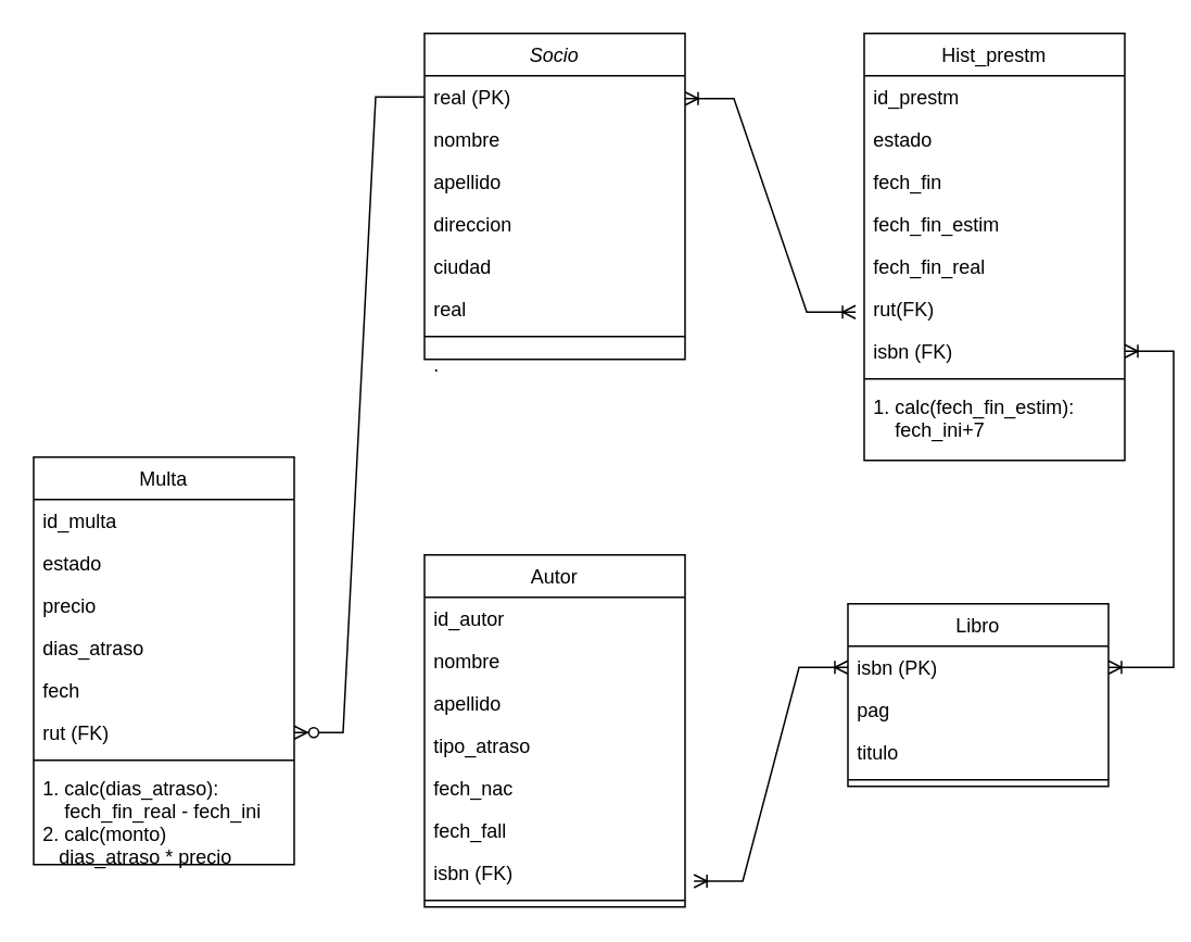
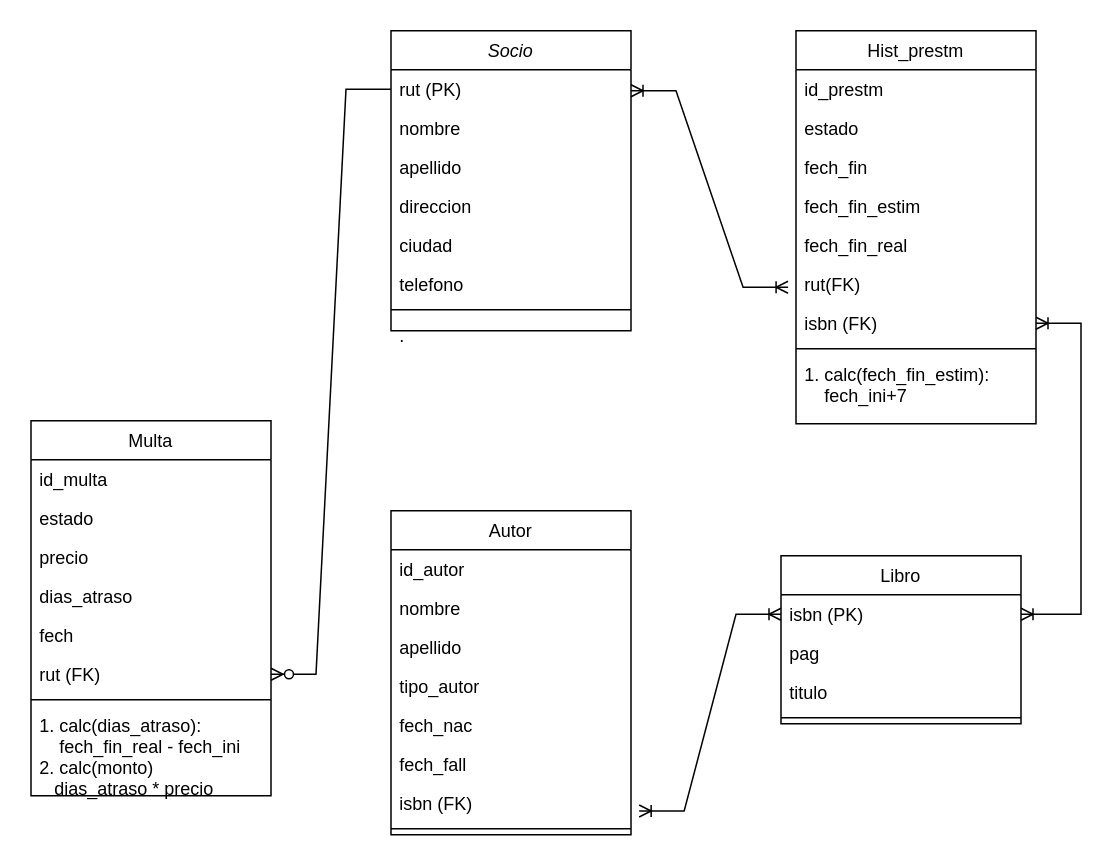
  <mxCell id="0" />
  <mxCell id="1" parent="0" />
  <mxCell id="2" value="Socio" style="swimlane;fontStyle=2;align=center;verticalAlign=top;childLayout=stackLayout;horizontal=1;startSize=26;horizontalStack=0;resizeParent=1;resizeLast=0;collapsible=1;marginBottom=0;rounded=0;shadow=0;strokeWidth=1;" parent="1" vertex="1"><mxGeometry x="260" y="20" width="160" height="200" as="geometry"><mxRectangle x="230" y="140" width="160" height="26" as="alternateBounds" /></mxGeometry></mxCell>
- <mxCell id="3" value="real (PK)" style="text;align=left;verticalAlign=top;spacingLeft=4;spacingRight=4;overflow=hidden;rotatable=0;points=[[0,0.5],[1,0.5]];portConstraint=eastwest;rounded=0;shadow=0;html=0;" parent="2" vertex="1"><mxGeometry y="26" width="160" height="26" as="geometry" /></mxCell>
+ <mxCell id="3" value="rut (PK)" style="text;align=left;verticalAlign=top;spacingLeft=4;spacingRight=4;overflow=hidden;rotatable=0;points=[[0,0.5],[1,0.5]];portConstraint=eastwest;rounded=0;shadow=0;html=0;" parent="2" vertex="1"><mxGeometry y="26" width="160" height="26" as="geometry" /></mxCell>
  <mxCell id="4" value="nombre" style="text;align=left;verticalAlign=top;spacingLeft=4;spacingRight=4;overflow=hidden;rotatable=0;points=[[0,0.5],[1,0.5]];portConstraint=eastwest;" parent="2" vertex="1"><mxGeometry y="52" width="160" height="26" as="geometry" /></mxCell>
  <mxCell id="5" value="apellido" style="text;align=left;verticalAlign=top;spacingLeft=4;spacingRight=4;overflow=hidden;rotatable=0;points=[[0,0.5],[1,0.5]];portConstraint=eastwest;rounded=0;shadow=0;html=0;" parent="2" vertex="1"><mxGeometry y="78" width="160" height="26" as="geometry" /></mxCell>
  <mxCell id="6" value="direccion" style="text;align=left;verticalAlign=top;spacingLeft=4;spacingRight=4;overflow=hidden;rotatable=0;points=[[0,0.5],[1,0.5]];portConstraint=eastwest;rounded=0;shadow=0;html=0;" parent="2" vertex="1"><mxGeometry y="104" width="160" height="26" as="geometry" /></mxCell>
  <mxCell id="7" value="ciudad" style="text;align=left;verticalAlign=top;spacingLeft=4;spacingRight=4;overflow=hidden;rotatable=0;points=[[0,0.5],[1,0.5]];portConstraint=eastwest;rounded=0;shadow=0;html=0;" vertex="1" parent="2"><mxGeometry y="130" width="160" height="26" as="geometry" /></mxCell>
- <mxCell id="8" value="real" style="text;align=left;verticalAlign=top;spacingLeft=4;spacingRight=4;overflow=hidden;rotatable=0;points=[[0,0.5],[1,0.5]];portConstraint=eastwest;rounded=0;shadow=0;html=0;" vertex="1" parent="2"><mxGeometry y="156" width="160" height="26" as="geometry" /></mxCell>
+ <mxCell id="8" value="telefono" style="text;align=left;verticalAlign=top;spacingLeft=4;spacingRight=4;overflow=hidden;rotatable=0;points=[[0,0.5],[1,0.5]];portConstraint=eastwest;rounded=0;shadow=0;html=0;" vertex="1" parent="2"><mxGeometry y="156" width="160" height="26" as="geometry" /></mxCell>
  <mxCell id="9" value="" style="line;html=1;strokeWidth=1;align=left;verticalAlign=middle;spacingTop=-1;spacingLeft=3;spacingRight=3;rotatable=0;labelPosition=right;points=[];portConstraint=eastwest;" parent="2" vertex="1"><mxGeometry y="182" width="160" height="8" as="geometry" /></mxCell>
  <mxCell id="10" value="." style="text;align=left;verticalAlign=top;spacingLeft=4;spacingRight=4;overflow=hidden;rotatable=0;points=[[0,0.5],[1,0.5]];portConstraint=eastwest;" parent="2" vertex="1"><mxGeometry y="190" width="160" height="4" as="geometry" /></mxCell>
  <mxCell id="11" value="Multa" style="swimlane;fontStyle=0;align=center;verticalAlign=top;childLayout=stackLayout;horizontal=1;startSize=26;horizontalStack=0;resizeParent=1;resizeLast=0;collapsible=1;marginBottom=0;rounded=0;shadow=0;strokeWidth=1;" parent="1" vertex="1"><mxGeometry x="20" y="280" width="160" height="250" as="geometry"><mxRectangle x="30" y="120" width="170" height="26" as="alternateBounds" /></mxGeometry></mxCell>
  <mxCell id="12" value="id_multa" style="text;align=left;verticalAlign=top;spacingLeft=4;spacingRight=4;overflow=hidden;rotatable=0;points=[[0,0.5],[1,0.5]];portConstraint=eastwest;" parent="11" vertex="1"><mxGeometry y="26" width="160" height="26" as="geometry" /></mxCell>
  <mxCell id="13" value="estado" style="text;align=left;verticalAlign=top;spacingLeft=4;spacingRight=4;overflow=hidden;rotatable=0;points=[[0,0.5],[1,0.5]];portConstraint=eastwest;" parent="11" vertex="1"><mxGeometry y="52" width="160" height="26" as="geometry" /></mxCell>
  <mxCell id="14" value="precio" style="text;align=left;verticalAlign=top;spacingLeft=4;spacingRight=4;overflow=hidden;rotatable=0;points=[[0,0.5],[1,0.5]];portConstraint=eastwest;" parent="11" vertex="1"><mxGeometry y="78" width="160" height="26" as="geometry" /></mxCell>
  <mxCell id="15" value="dias_atraso" style="text;align=left;verticalAlign=top;spacingLeft=4;spacingRight=4;overflow=hidden;rotatable=0;points=[[0,0.5],[1,0.5]];portConstraint=eastwest;" parent="11" vertex="1"><mxGeometry y="104" width="160" height="26" as="geometry" /></mxCell>
  <mxCell id="16" value="fech" style="text;align=left;verticalAlign=top;spacingLeft=4;spacingRight=4;overflow=hidden;rotatable=0;points=[[0,0.5],[1,0.5]];portConstraint=eastwest;" parent="11" vertex="1"><mxGeometry y="130" width="160" height="26" as="geometry" /></mxCell>
  <mxCell id="17" value="rut (FK)" style="text;align=left;verticalAlign=top;spacingLeft=4;spacingRight=4;overflow=hidden;rotatable=0;points=[[0,0.5],[1,0.5]];portConstraint=eastwest;" vertex="1" parent="11"><mxGeometry y="156" width="160" height="26" as="geometry" /></mxCell>
  <mxCell id="18" value="" style="line;strokeWidth=1;fillColor=none;align=left;verticalAlign=middle;spacingTop=-1;spacingLeft=3;spacingRight=3;rotatable=0;labelPosition=right;points=[];portConstraint=eastwest;" parent="11" vertex="1"><mxGeometry y="182" width="160" height="8" as="geometry" /></mxCell>
  <mxCell id="19" value="1. calc(dias_atraso):&#10;    fech_fin_real - fech_ini&#10;2. calc(monto)&#10;   dias_atraso * precio&#10;" style="text;strokeColor=none;fillColor=none;align=left;verticalAlign=top;spacingLeft=4;spacingRight=4;overflow=hidden;rotatable=0;points=[[0,0.5],[1,0.5]];portConstraint=eastwest;" parent="11" vertex="1"><mxGeometry y="190" width="160" height="60" as="geometry" /></mxCell>
  <mxCell id="20" value="Hist_prestm" style="swimlane;fontStyle=0;align=center;verticalAlign=top;childLayout=stackLayout;horizontal=1;startSize=26;horizontalStack=0;resizeParent=1;resizeLast=0;collapsible=1;marginBottom=0;rounded=0;shadow=0;strokeWidth=1;" vertex="1" parent="1"><mxGeometry x="530" y="20" width="160" height="262" as="geometry"><mxRectangle x="30" y="120" width="170" height="26" as="alternateBounds" /></mxGeometry></mxCell>
  <mxCell id="21" value="id_prestm" style="text;align=left;verticalAlign=top;spacingLeft=4;spacingRight=4;overflow=hidden;rotatable=0;points=[[0,0.5],[1,0.5]];portConstraint=eastwest;" vertex="1" parent="20"><mxGeometry y="26" width="160" height="26" as="geometry" /></mxCell>
  <mxCell id="22" value="estado" style="text;align=left;verticalAlign=top;spacingLeft=4;spacingRight=4;overflow=hidden;rotatable=0;points=[[0,0.5],[1,0.5]];portConstraint=eastwest;" vertex="1" parent="20"><mxGeometry y="52" width="160" height="26" as="geometry" /></mxCell>
  <mxCell id="23" value="fech_fin" style="text;align=left;verticalAlign=top;spacingLeft=4;spacingRight=4;overflow=hidden;rotatable=0;points=[[0,0.5],[1,0.5]];portConstraint=eastwest;" vertex="1" parent="20"><mxGeometry y="78" width="160" height="26" as="geometry" /></mxCell>
  <mxCell id="24" value="fech_fin_estim" style="text;align=left;verticalAlign=top;spacingLeft=4;spacingRight=4;overflow=hidden;rotatable=0;points=[[0,0.5],[1,0.5]];portConstraint=eastwest;" vertex="1" parent="20"><mxGeometry y="104" width="160" height="26" as="geometry" /></mxCell>
  <mxCell id="25" value="fech_fin_real" style="text;align=left;verticalAlign=top;spacingLeft=4;spacingRight=4;overflow=hidden;rotatable=0;points=[[0,0.5],[1,0.5]];portConstraint=eastwest;" vertex="1" parent="20"><mxGeometry y="130" width="160" height="26" as="geometry" /></mxCell>
  <mxCell id="26" value="rut(FK)" style="text;align=left;verticalAlign=top;spacingLeft=4;spacingRight=4;overflow=hidden;rotatable=0;points=[[0,0.5],[1,0.5]];portConstraint=eastwest;" vertex="1" parent="20"><mxGeometry y="156" width="160" height="26" as="geometry" /></mxCell>
  <mxCell id="27" value="isbn (FK)" style="text;align=left;verticalAlign=top;spacingLeft=4;spacingRight=4;overflow=hidden;rotatable=0;points=[[0,0.5],[1,0.5]];portConstraint=eastwest;" vertex="1" parent="20"><mxGeometry y="182" width="160" height="26" as="geometry" /></mxCell>
  <mxCell id="28" value="" style="line;strokeWidth=1;fillColor=none;align=left;verticalAlign=middle;spacingTop=-1;spacingLeft=3;spacingRight=3;rotatable=0;labelPosition=right;points=[];portConstraint=eastwest;" vertex="1" parent="20"><mxGeometry y="208" width="160" height="8" as="geometry" /></mxCell>
  <mxCell id="29" value="1. calc(fech_fin_estim):&#10;    fech_ini+7&#10;" style="text;strokeColor=none;fillColor=none;align=left;verticalAlign=top;spacingLeft=4;spacingRight=4;overflow=hidden;rotatable=0;points=[[0,0.5],[1,0.5]];portConstraint=eastwest;" vertex="1" parent="20"><mxGeometry y="216" width="160" height="46" as="geometry" /></mxCell>
  <mxCell id="30" value="Libro" style="swimlane;fontStyle=0;align=center;verticalAlign=top;childLayout=stackLayout;horizontal=1;startSize=26;horizontalStack=0;resizeParent=1;resizeLast=0;collapsible=1;marginBottom=0;rounded=0;shadow=0;strokeWidth=1;" vertex="1" parent="1"><mxGeometry x="520" y="370" width="160" height="112" as="geometry"><mxRectangle x="30" y="120" width="170" height="26" as="alternateBounds" /></mxGeometry></mxCell>
  <mxCell id="31" value="isbn (PK)" style="text;align=left;verticalAlign=top;spacingLeft=4;spacingRight=4;overflow=hidden;rotatable=0;points=[[0,0.5],[1,0.5]];portConstraint=eastwest;" vertex="1" parent="30"><mxGeometry y="26" width="160" height="26" as="geometry" /></mxCell>
  <mxCell id="32" value="pag" style="text;align=left;verticalAlign=top;spacingLeft=4;spacingRight=4;overflow=hidden;rotatable=0;points=[[0,0.5],[1,0.5]];portConstraint=eastwest;" vertex="1" parent="30"><mxGeometry y="52" width="160" height="26" as="geometry" /></mxCell>
  <mxCell id="33" value="titulo" style="text;align=left;verticalAlign=top;spacingLeft=4;spacingRight=4;overflow=hidden;rotatable=0;points=[[0,0.5],[1,0.5]];portConstraint=eastwest;" vertex="1" parent="30"><mxGeometry y="78" width="160" height="26" as="geometry" /></mxCell>
  <mxCell id="34" value="" style="line;strokeWidth=1;fillColor=none;align=left;verticalAlign=middle;spacingTop=-1;spacingLeft=3;spacingRight=3;rotatable=0;labelPosition=right;points=[];portConstraint=eastwest;" vertex="1" parent="30"><mxGeometry y="104" width="160" height="8" as="geometry" /></mxCell>
  <mxCell id="35" value="" style="edgeStyle=entityRelationEdgeStyle;fontSize=12;html=1;endArrow=ERzeroToMany;endFill=1;rounded=0;entryX=1;entryY=0.5;entryDx=0;entryDy=0;exitX=0;exitY=0.5;exitDx=0;exitDy=0;" edge="1" parent="1" source="3" target="17"><mxGeometry width="100" height="100" relative="1" as="geometry"><mxPoint x="250" y="100" as="sourcePoint" /><mxPoint x="150" y="420" as="targetPoint" /></mxGeometry></mxCell>
  <mxCell id="36" value="" style="edgeStyle=entityRelationEdgeStyle;fontSize=12;html=1;endArrow=ERoneToMany;startArrow=ERoneToMany;rounded=0;entryX=-0.033;entryY=0.577;entryDx=0;entryDy=0;entryPerimeter=0;" edge="1" parent="1" target="26"><mxGeometry width="100" height="100" relative="1" as="geometry"><mxPoint x="420" y="60" as="sourcePoint" /><mxPoint x="480" y="170" as="targetPoint" /></mxGeometry></mxCell>
  <mxCell id="37" value="" style="edgeStyle=entityRelationEdgeStyle;fontSize=12;html=1;endArrow=ERoneToMany;startArrow=ERoneToMany;rounded=0;exitX=1;exitY=0.5;exitDx=0;exitDy=0;" edge="1" parent="1" source="31" target="27"><mxGeometry width="100" height="100" relative="1" as="geometry"><mxPoint x="710" y="400" as="sourcePoint" /><mxPoint x="770" y="150" as="targetPoint" /></mxGeometry></mxCell>
  <mxCell id="38" value="Autor" style="swimlane;fontStyle=0;align=center;verticalAlign=top;childLayout=stackLayout;horizontal=1;startSize=26;horizontalStack=0;resizeParent=1;resizeLast=0;collapsible=1;marginBottom=0;rounded=0;shadow=0;strokeWidth=1;" vertex="1" parent="1"><mxGeometry x="260" y="340" width="160" height="216" as="geometry"><mxRectangle x="30" y="120" width="170" height="26" as="alternateBounds" /></mxGeometry></mxCell>
  <mxCell id="39" value="id_autor&#10;" style="text;align=left;verticalAlign=top;spacingLeft=4;spacingRight=4;overflow=hidden;rotatable=0;points=[[0,0.5],[1,0.5]];portConstraint=eastwest;" vertex="1" parent="38"><mxGeometry y="26" width="160" height="26" as="geometry" /></mxCell>
  <mxCell id="40" value="nombre" style="text;align=left;verticalAlign=top;spacingLeft=4;spacingRight=4;overflow=hidden;rotatable=0;points=[[0,0.5],[1,0.5]];portConstraint=eastwest;" vertex="1" parent="38"><mxGeometry y="52" width="160" height="26" as="geometry" /></mxCell>
  <mxCell id="41" value="apellido" style="text;align=left;verticalAlign=top;spacingLeft=4;spacingRight=4;overflow=hidden;rotatable=0;points=[[0,0.5],[1,0.5]];portConstraint=eastwest;" vertex="1" parent="38"><mxGeometry y="78" width="160" height="26" as="geometry" /></mxCell>
- <mxCell id="42" value="tipo_atraso" style="text;align=left;verticalAlign=top;spacingLeft=4;spacingRight=4;overflow=hidden;rotatable=0;points=[[0,0.5],[1,0.5]];portConstraint=eastwest;" vertex="1" parent="38"><mxGeometry y="104" width="160" height="26" as="geometry" /></mxCell>
+ <mxCell id="42" value="tipo_autor" style="text;align=left;verticalAlign=top;spacingLeft=4;spacingRight=4;overflow=hidden;rotatable=0;points=[[0,0.5],[1,0.5]];portConstraint=eastwest;" vertex="1" parent="38"><mxGeometry y="104" width="160" height="26" as="geometry" /></mxCell>
  <mxCell id="43" value="fech_nac" style="text;align=left;verticalAlign=top;spacingLeft=4;spacingRight=4;overflow=hidden;rotatable=0;points=[[0,0.5],[1,0.5]];portConstraint=eastwest;" vertex="1" parent="38"><mxGeometry y="130" width="160" height="26" as="geometry" /></mxCell>
  <mxCell id="44" value="fech_fall" style="text;align=left;verticalAlign=top;spacingLeft=4;spacingRight=4;overflow=hidden;rotatable=0;points=[[0,0.5],[1,0.5]];portConstraint=eastwest;" vertex="1" parent="38"><mxGeometry y="156" width="160" height="26" as="geometry" /></mxCell>
  <mxCell id="45" value="isbn (FK)" style="text;align=left;verticalAlign=top;spacingLeft=4;spacingRight=4;overflow=hidden;rotatable=0;points=[[0,0.5],[1,0.5]];portConstraint=eastwest;" vertex="1" parent="38"><mxGeometry y="182" width="160" height="26" as="geometry" /></mxCell>
  <mxCell id="46" value="" style="line;strokeWidth=1;fillColor=none;align=left;verticalAlign=middle;spacingTop=-1;spacingLeft=3;spacingRight=3;rotatable=0;labelPosition=right;points=[];portConstraint=eastwest;" vertex="1" parent="38"><mxGeometry y="208" width="160" height="8" as="geometry" /></mxCell>
  <mxCell id="47" value="" style="edgeStyle=entityRelationEdgeStyle;fontSize=12;html=1;endArrow=ERoneToMany;startArrow=ERoneToMany;rounded=0;entryX=1.034;entryY=0.698;entryDx=0;entryDy=0;entryPerimeter=0;exitX=0;exitY=0.5;exitDx=0;exitDy=0;" edge="1" parent="1" source="31" target="45"><mxGeometry width="100" height="100" relative="1" as="geometry"><mxPoint x="460" y="410" as="sourcePoint" /><mxPoint x="700" y="199" as="targetPoint" /></mxGeometry></mxCell>
